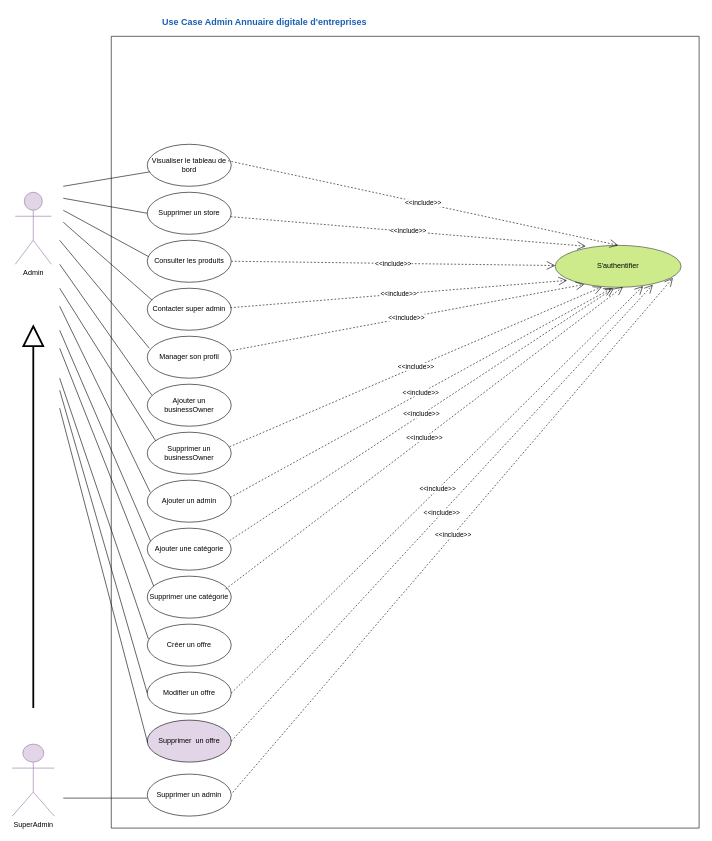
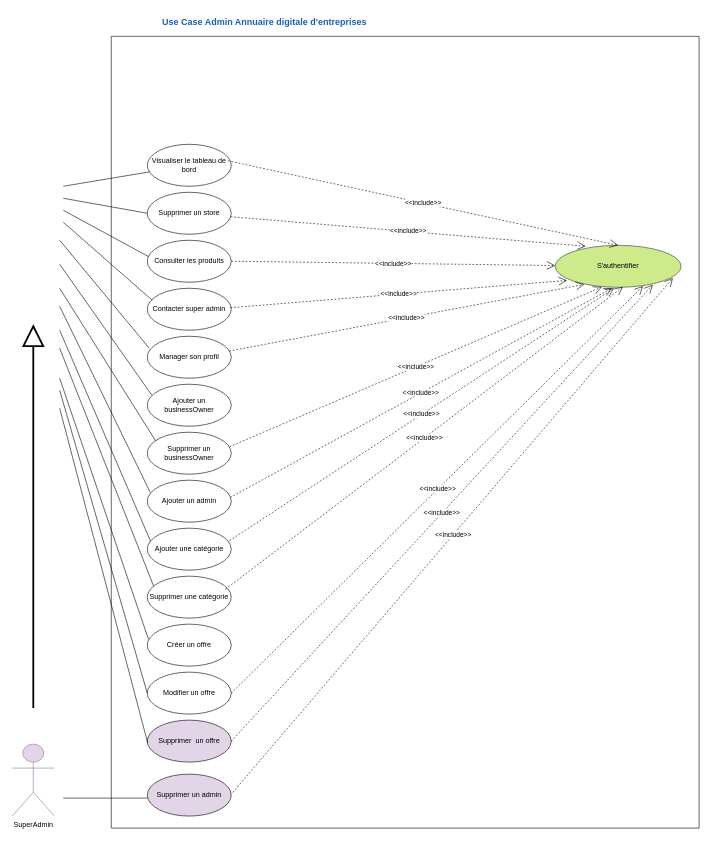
  <mxCell id="0" />
  <mxCell id="1" parent="0" />
- <mxCell id="2" value="Admin" style="shape=umlActor;verticalLabelPosition=bottom;verticalAlign=top;html=1;outlineConnect=0;fillColor=#e1d5e7;strokeColor=#9673a6;" parent="1" vertex="1"><mxGeometry x="25" y="320" width="60" height="120" as="geometry" /></mxCell>
  <mxCell id="3" value="" style="swimlane;startSize=0;" parent="1" vertex="1"><mxGeometry x="185" width="980" height="1320" as="geometry" y="60" /></mxCell>
  <mxCell id="4" value="S'authentifier" style="ellipse;whiteSpace=wrap;html=1;fillColor=#cdeb8b;strokeColor=#36393d;" parent="3" vertex="1"><mxGeometry x="740" y="348.45" width="210" height="70" as="geometry" /></mxCell>
  <mxCell id="5" value="Visualiser le tableau de bord" style="ellipse;whiteSpace=wrap;html=1;" parent="3" vertex="1"><mxGeometry x="60" y="180" width="140" height="70" as="geometry" /></mxCell>
  <mxCell id="6" value="" style="endArrow=none;html=1;rounded=0;" parent="3" target="5" edge="1"><mxGeometry relative="1" as="geometry"><mxPoint x="-80" y="250" as="sourcePoint" /><mxPoint x="63.319" y="135.779" as="targetPoint" /></mxGeometry></mxCell>
  <mxCell id="7" value="&amp;lt;&amp;lt;include&amp;gt;&amp;gt;" style="endArrow=open;endSize=12;dashed=1;html=1;rounded=0;entryX=0.37;entryY=0.993;entryDx=0;entryDy=0;entryPerimeter=0;exitX=0.981;exitY=0.346;exitDx=0;exitDy=0;exitPerimeter=0;" parent="3" target="4" edge="1" source="19"><mxGeometry width="160" relative="1" as="geometry"><mxPoint x="200" y="880" as="sourcePoint" /><mxPoint x="460" y="290" as="targetPoint" /></mxGeometry></mxCell>
  <mxCell id="8" value="&amp;lt;&amp;lt;include&amp;gt;&amp;gt;" style="endArrow=open;endSize=12;dashed=1;html=1;rounded=0;exitX=1;exitY=0.5;exitDx=0;exitDy=0;" parent="3" source="11" target="4" edge="1"><mxGeometry width="160" relative="1" as="geometry"><mxPoint x="221" y="563" as="sourcePoint" /><mxPoint x="430" y="218" as="targetPoint" /></mxGeometry></mxCell>
- <mxCell id="9" value="Supprimer un admin" style="ellipse;whiteSpace=wrap;html=1;" parent="3" vertex="1"><mxGeometry x="60" y="1230" width="140" height="70" as="geometry" /></mxCell>
+ <mxCell id="9" value="Supprimer un admin" style="ellipse;whiteSpace=wrap;html=1;fillColor=#e1d5e7;" parent="3" vertex="1"><mxGeometry x="60" y="1230" width="140" height="70" as="geometry" /></mxCell>
  <mxCell id="10" value="&amp;lt;&amp;lt;include&amp;gt;&amp;gt;" style="endArrow=open;endSize=12;dashed=1;html=1;rounded=0;exitX=1.017;exitY=0.438;exitDx=0;exitDy=0;entryX=0.935;entryY=0.776;entryDx=0;entryDy=0;exitPerimeter=0;entryPerimeter=0;" parent="3" source="9" target="4" edge="1"><mxGeometry width="160" relative="1" as="geometry"><mxPoint x="220" y="1525" as="sourcePoint" /><mxPoint x="563" y="212" as="targetPoint" /></mxGeometry></mxCell>
  <mxCell id="11" value="Consulter les produits" style="ellipse;whiteSpace=wrap;html=1;" parent="3" vertex="1"><mxGeometry x="60" y="340.0" width="140" height="70" as="geometry" /></mxCell>
  <mxCell id="12" value="Contacter super admin" style="ellipse;whiteSpace=wrap;html=1;" parent="3" vertex="1"><mxGeometry x="60" y="420.0" width="140" height="70" as="geometry" /></mxCell>
  <mxCell id="13" value="" style="endArrow=none;html=1;rounded=0;entryX=0.015;entryY=0.389;entryDx=0;entryDy=0;entryPerimeter=0;" parent="3" edge="1" target="11"><mxGeometry relative="1" as="geometry"><mxPoint x="-80" y="290" as="sourcePoint" /><mxPoint x="70.5" y="482.8" as="targetPoint" /></mxGeometry></mxCell>
  <mxCell id="14" value="" style="endArrow=none;html=1;rounded=0;entryX=0.059;entryY=0.286;entryDx=0;entryDy=0;entryPerimeter=0;" parent="3" edge="1" target="12"><mxGeometry relative="1" as="geometry"><mxPoint x="-80" y="310" as="sourcePoint" /><mxPoint x="70.5" y="562.8" as="targetPoint" /></mxGeometry></mxCell>
  <mxCell id="15" value="Ajouter une catégorie" style="ellipse;whiteSpace=wrap;html=1;" parent="3" vertex="1"><mxGeometry x="60" y="820" width="140" height="70" as="geometry" /></mxCell>
  <mxCell id="16" value="Supprimer un store" style="ellipse;whiteSpace=wrap;html=1;" vertex="1" parent="3"><mxGeometry x="60" y="260.0" width="140" height="70" as="geometry" /></mxCell>
  <mxCell id="17" value="Manager son profil" style="ellipse;whiteSpace=wrap;html=1;" parent="3" vertex="1"><mxGeometry x="60" y="500" width="140" height="70" as="geometry" /></mxCell>
  <mxCell id="18" value="Ajouter un businessOwner" style="ellipse;whiteSpace=wrap;html=1;" parent="3" vertex="1"><mxGeometry x="60" y="580" width="140" height="70" as="geometry" /></mxCell>
  <mxCell id="19" value="Supprimer un businessOwner" style="ellipse;whiteSpace=wrap;html=1;" parent="3" vertex="1"><mxGeometry x="60" y="660" width="140" height="70" as="geometry" /></mxCell>
  <mxCell id="20" value="Ajouter un admin" style="ellipse;whiteSpace=wrap;html=1;" parent="3" vertex="1"><mxGeometry x="60" y="740" width="140" height="70" as="geometry" /></mxCell>
  <mxCell id="21" value="Supprimer une catégorie" style="ellipse;whiteSpace=wrap;html=1;" parent="3" vertex="1"><mxGeometry x="60" y="900" width="140" height="70" as="geometry" /></mxCell>
  <mxCell id="22" value="Créer un offre" style="ellipse;whiteSpace=wrap;html=1;" parent="3" vertex="1"><mxGeometry x="60" y="980" width="140" height="70" as="geometry" /></mxCell>
  <mxCell id="23" value="Modifier un offre" style="ellipse;whiteSpace=wrap;html=1;" parent="3" vertex="1"><mxGeometry x="60" y="1060" width="140" height="70" as="geometry" /></mxCell>
  <mxCell id="24" value="Supprimer&amp;nbsp; un offre" style="ellipse;whiteSpace=wrap;html=1;fillColor=#e1d5e7;" parent="3" vertex="1"><mxGeometry x="60" y="1140" width="140" height="70" as="geometry" /></mxCell>
  <mxCell id="25" value="" style="endArrow=none;html=1;rounded=0;entryX=0;entryY=0.5;entryDx=0;entryDy=0;" edge="1" parent="3" target="16"><mxGeometry relative="1" as="geometry"><mxPoint x="-80" y="270" as="sourcePoint" /><mxPoint x="80.5" y="412.8" as="targetPoint" /></mxGeometry></mxCell>
  <mxCell id="26" value="&amp;lt;&amp;lt;include&amp;gt;&amp;gt;" style="endArrow=open;endSize=12;dashed=1;html=1;rounded=0;exitX=0.976;exitY=0.353;exitDx=0;exitDy=0;exitPerimeter=0;entryX=0.231;entryY=0.931;entryDx=0;entryDy=0;entryPerimeter=0;" parent="3" source="17" target="4" edge="1"><mxGeometry width="160" relative="1" as="geometry"><mxPoint x="200.0" y="724.73" as="sourcePoint" /><mxPoint x="820" y="420" as="targetPoint" /></mxGeometry></mxCell>
  <mxCell id="27" value="&amp;lt;&amp;lt;include&amp;gt;&amp;gt;" style="endArrow=open;endSize=12;dashed=1;html=1;rounded=0;exitX=0.987;exitY=0.414;exitDx=0;exitDy=0;exitPerimeter=0;entryX=0.452;entryY=1.018;entryDx=0;entryDy=0;entryPerimeter=0;" parent="3" source="20" target="4" edge="1"><mxGeometry width="160" relative="1" as="geometry"><mxPoint x="270" y="1001" as="sourcePoint" /><mxPoint x="520" y="420" as="targetPoint" /></mxGeometry></mxCell>
  <mxCell id="28" value="&amp;lt;&amp;lt;include&amp;gt;&amp;gt;" style="endArrow=open;endSize=12;dashed=1;html=1;rounded=0;entryX=0.698;entryY=0.972;entryDx=0;entryDy=0;exitX=1;exitY=0.5;exitDx=0;exitDy=0;entryPerimeter=0;" parent="3" source="23" target="4" edge="1"><mxGeometry width="160" relative="1" as="geometry"><mxPoint x="220" y="1365" as="sourcePoint" /><mxPoint x="529" y="240" as="targetPoint" /></mxGeometry></mxCell>
  <mxCell id="29" value="&amp;lt;&amp;lt;include&amp;gt;&amp;gt;" style="endArrow=open;endSize=12;dashed=1;html=1;rounded=0;exitX=1;exitY=0.5;exitDx=0;exitDy=0;entryX=0.775;entryY=0.939;entryDx=0;entryDy=0;exitPerimeter=0;entryPerimeter=0;" parent="3" source="24" target="4" edge="1"><mxGeometry width="160" relative="1" as="geometry"><mxPoint x="230" y="1375" as="sourcePoint" /><mxPoint x="539" y="250" as="targetPoint" /></mxGeometry></mxCell>
  <mxCell id="30" value="&amp;lt;&amp;lt;include&amp;gt;&amp;gt;" style="endArrow=open;endSize=12;dashed=1;html=1;rounded=0;exitX=1;exitY=0.5;exitDx=0;exitDy=0;entryX=0.5;entryY=0;entryDx=0;entryDy=0;" edge="1" parent="3" target="4"><mxGeometry width="160" relative="1" as="geometry"><mxPoint x="194.5" y="207.5" as="sourcePoint" /><mxPoint x="785.5" y="222.5" as="targetPoint" /></mxGeometry></mxCell>
  <mxCell id="31" value="&amp;lt;&amp;lt;include&amp;gt;&amp;gt;" style="endArrow=open;endSize=12;dashed=1;html=1;rounded=0;entryX=0.296;entryY=0.997;entryDx=0;entryDy=0;entryPerimeter=0;" edge="1" parent="3" source="16"><mxGeometry width="160" relative="1" as="geometry"><mxPoint x="200" y="335" as="sourcePoint" /><mxPoint x="791" y="350" as="targetPoint" /></mxGeometry></mxCell>
  <mxCell id="32" value="&amp;lt;&amp;lt;include&amp;gt;&amp;gt;" style="endArrow=open;endSize=12;dashed=1;html=1;rounded=0;exitX=0.99;exitY=0.464;exitDx=0;exitDy=0;exitPerimeter=0;entryX=0.094;entryY=0.836;entryDx=0;entryDy=0;entryPerimeter=0;" edge="1" parent="3" source="12" target="4"><mxGeometry width="160" relative="1" as="geometry"><mxPoint x="190" y="565" as="sourcePoint" /><mxPoint x="800" y="420" as="targetPoint" /></mxGeometry></mxCell>
  <mxCell id="33" value="&amp;lt;&amp;lt;include&amp;gt;&amp;gt;" style="endArrow=open;endSize=12;dashed=1;html=1;rounded=0;exitX=0.981;exitY=0.296;exitDx=0;exitDy=0;exitPerimeter=0;" edge="1" parent="3" source="15"><mxGeometry width="160" relative="1" as="geometry"><mxPoint x="210.5" y="1039" as="sourcePoint" /><mxPoint x="838" y="420" as="targetPoint" /></mxGeometry></mxCell>
  <mxCell id="34" value="&amp;lt;&amp;lt;include&amp;gt;&amp;gt;" style="endArrow=open;endSize=12;dashed=1;html=1;rounded=0;exitX=0.932;exitY=0.309;exitDx=0;exitDy=0;exitPerimeter=0;entryX=0.538;entryY=0.991;entryDx=0;entryDy=0;entryPerimeter=0;" edge="1" parent="3" source="21" target="4"><mxGeometry width="160" relative="1" as="geometry"><mxPoint x="200" y="1109" as="sourcePoint" /><mxPoint x="827" y="570" as="targetPoint" /></mxGeometry></mxCell>
  <mxCell id="35" value="&lt;b&gt;&lt;font style=&quot;font-size: 15px;&quot; color=&quot;#1a5fb4&quot;&gt;Use Case Admin Annuaire digitale d'entreprises&lt;/font&gt;&lt;/b&gt;" style="text;html=1;align=center;verticalAlign=middle;resizable=0;points=[];autosize=1;strokeColor=none;fillColor=none;" parent="1" vertex="1"><mxGeometry x="255" y="20" width="370" height="30" as="geometry" /></mxCell>
  <mxCell id="36" value="SuperAdmin" style="shape=umlActor;verticalLabelPosition=bottom;verticalAlign=top;html=1;outlineConnect=0;fillColor=#e1d5e7;strokeColor=#9673a6;" parent="1" vertex="1"><mxGeometry x="20" y="1240" width="70" height="120" as="geometry" /></mxCell>
  <mxCell id="37" value="" style="endArrow=block;endFill=0;html=1;rounded=0;strokeWidth=3;jumpSize=4;startSize=21;endSize=30;" parent="1" edge="1"><mxGeometry width="160" relative="1" as="geometry"><mxPoint x="55" y="1180" as="sourcePoint" /><mxPoint x="55" y="540" as="targetPoint" /></mxGeometry></mxCell>
  <mxCell id="38" value="" style="endArrow=none;html=1;rounded=0;entryX=0.024;entryY=0.286;entryDx=0;entryDy=0;entryPerimeter=0;" parent="1" target="17" edge="1"><mxGeometry relative="1" as="geometry"><mxPoint x="98.98" y="400" as="sourcePoint" /><mxPoint x="238.98" y="905" as="targetPoint" /></mxGeometry></mxCell>
  <mxCell id="39" value="" style="endArrow=none;html=1;rounded=0;entryX=0.055;entryY=0.263;entryDx=0;entryDy=0;entryPerimeter=0;" parent="1" target="18" edge="1"><mxGeometry relative="1" as="geometry"><mxPoint x="98.98" y="440" as="sourcePoint" /><mxPoint x="238.98" y="985" as="targetPoint" /></mxGeometry></mxCell>
  <mxCell id="40" value="" style="endArrow=none;html=1;rounded=0;entryX=0.1;entryY=0.207;entryDx=0;entryDy=0;entryPerimeter=0;" parent="1" target="19" edge="1"><mxGeometry relative="1" as="geometry"><mxPoint x="98.98" y="480" as="sourcePoint" /><mxPoint x="238.98" y="1065" as="targetPoint" /></mxGeometry></mxCell>
  <mxCell id="41" value="" style="endArrow=none;html=1;rounded=0;entryX=0.036;entryY=0.293;entryDx=0;entryDy=0;entryPerimeter=0;" parent="1" target="20" edge="1"><mxGeometry relative="1" as="geometry"><mxPoint x="98.98" y="510" as="sourcePoint" /><mxPoint x="245" y="1155.99" as="targetPoint" /></mxGeometry></mxCell>
  <mxCell id="42" value="" style="endArrow=none;html=1;rounded=0;entryX=0.039;entryY=0.308;entryDx=0;entryDy=0;entryPerimeter=0;" parent="1" target="15" edge="1"><mxGeometry relative="1" as="geometry"><mxPoint x="98.98" y="550" as="sourcePoint" /><mxPoint x="238.98" y="1225" as="targetPoint" /></mxGeometry></mxCell>
  <mxCell id="43" value="" style="endArrow=none;html=1;rounded=0;entryX=0.077;entryY=0.241;entryDx=0;entryDy=0;entryPerimeter=0;" parent="1" target="21" edge="1"><mxGeometry relative="1" as="geometry"><mxPoint x="98.98" y="580" as="sourcePoint" /><mxPoint x="238.98" y="1305" as="targetPoint" /></mxGeometry></mxCell>
  <mxCell id="44" value="" style="endArrow=none;html=1;rounded=0;entryX=0.014;entryY=0.357;entryDx=0;entryDy=0;entryPerimeter=0;" parent="1" target="22" edge="1"><mxGeometry relative="1" as="geometry"><mxPoint x="98.98" y="630" as="sourcePoint" /><mxPoint x="240.94" y="1378.56" as="targetPoint" /></mxGeometry></mxCell>
  <mxCell id="45" value="" style="endArrow=none;html=1;rounded=0;entryX=0;entryY=0.5;entryDx=0;entryDy=0;" parent="1" target="23" edge="1"><mxGeometry relative="1" as="geometry"><mxPoint x="98.98" y="650" as="sourcePoint" /><mxPoint x="238.98" y="1465" as="targetPoint" /></mxGeometry></mxCell>
  <mxCell id="46" value="" style="endArrow=none;html=1;rounded=0;entryX=0.005;entryY=0.543;entryDx=0;entryDy=0;entryPerimeter=0;" parent="1" target="24" edge="1"><mxGeometry relative="1" as="geometry"><mxPoint x="98.98" y="680" as="sourcePoint" /><mxPoint x="238.84" y="1542.76" as="targetPoint" /></mxGeometry></mxCell>
  <mxCell id="47" value="" style="endArrow=none;html=1;edgeStyle=orthogonalEdgeStyle;rounded=0;" parent="1" edge="1"><mxGeometry relative="1" as="geometry"><mxPoint x="105" y="1330" as="sourcePoint" /><mxPoint x="245" y="1330" as="targetPoint" /></mxGeometry></mxCell>
